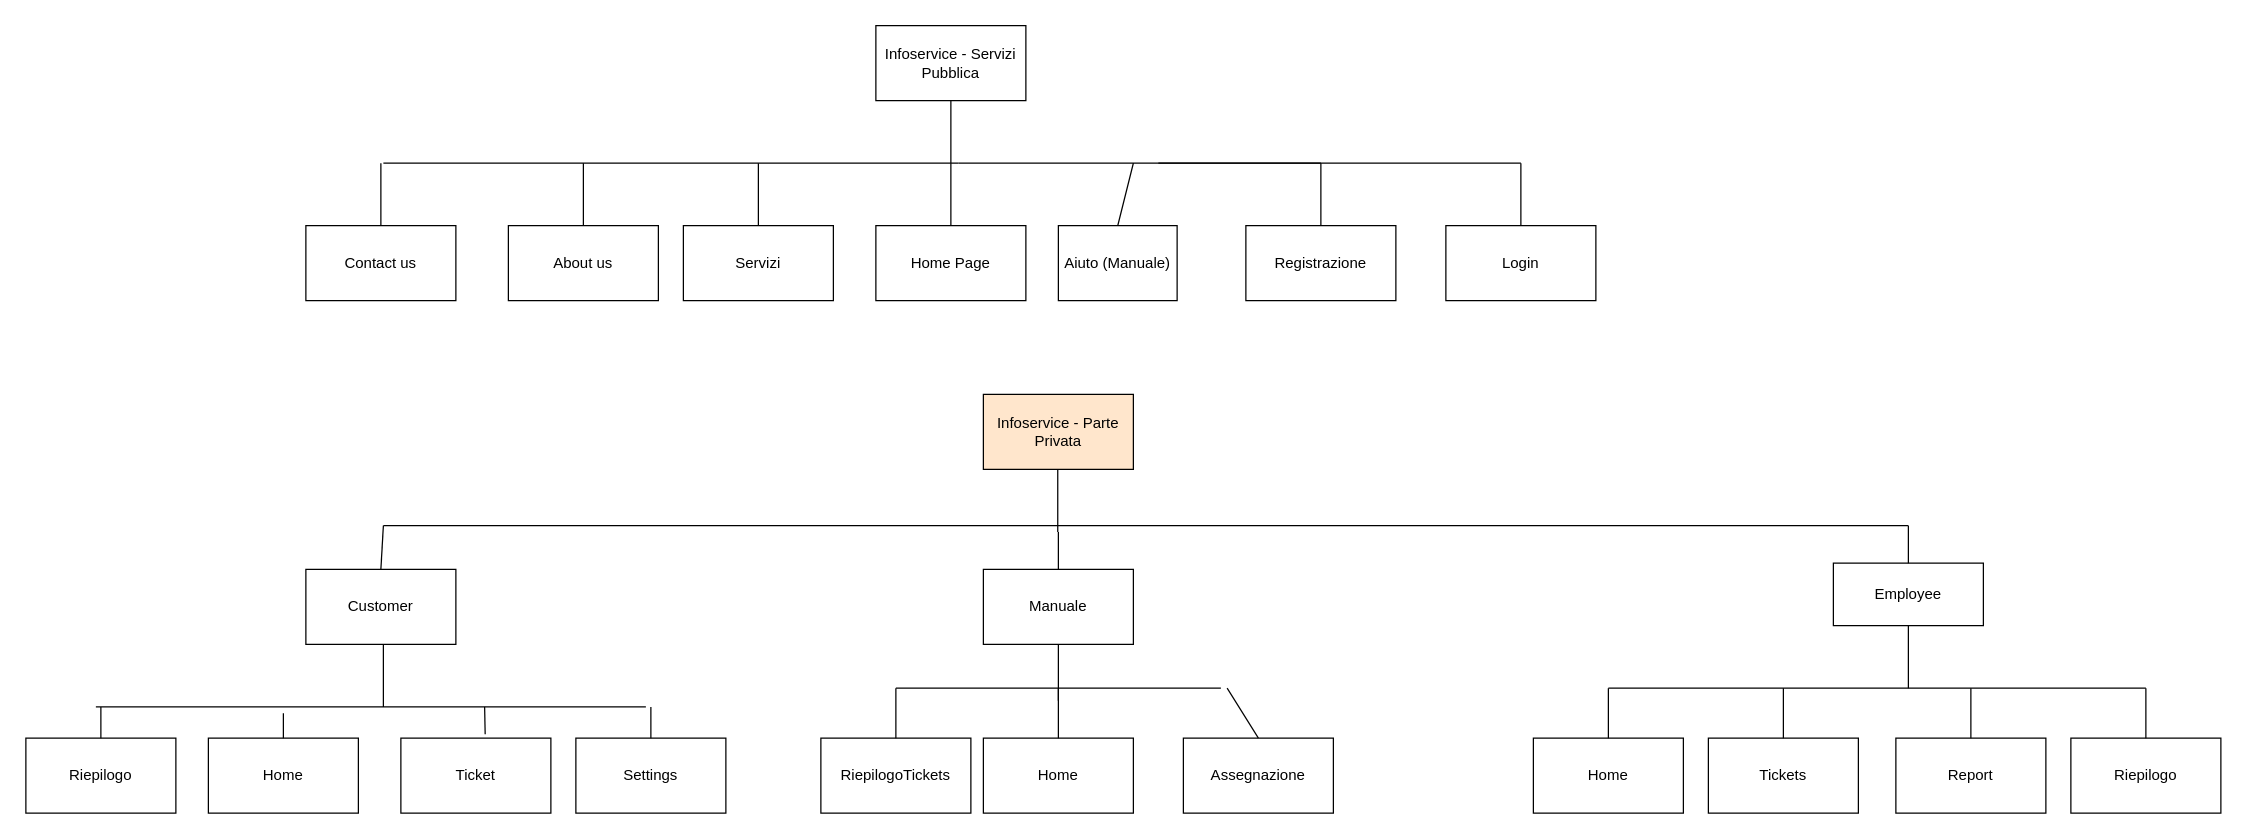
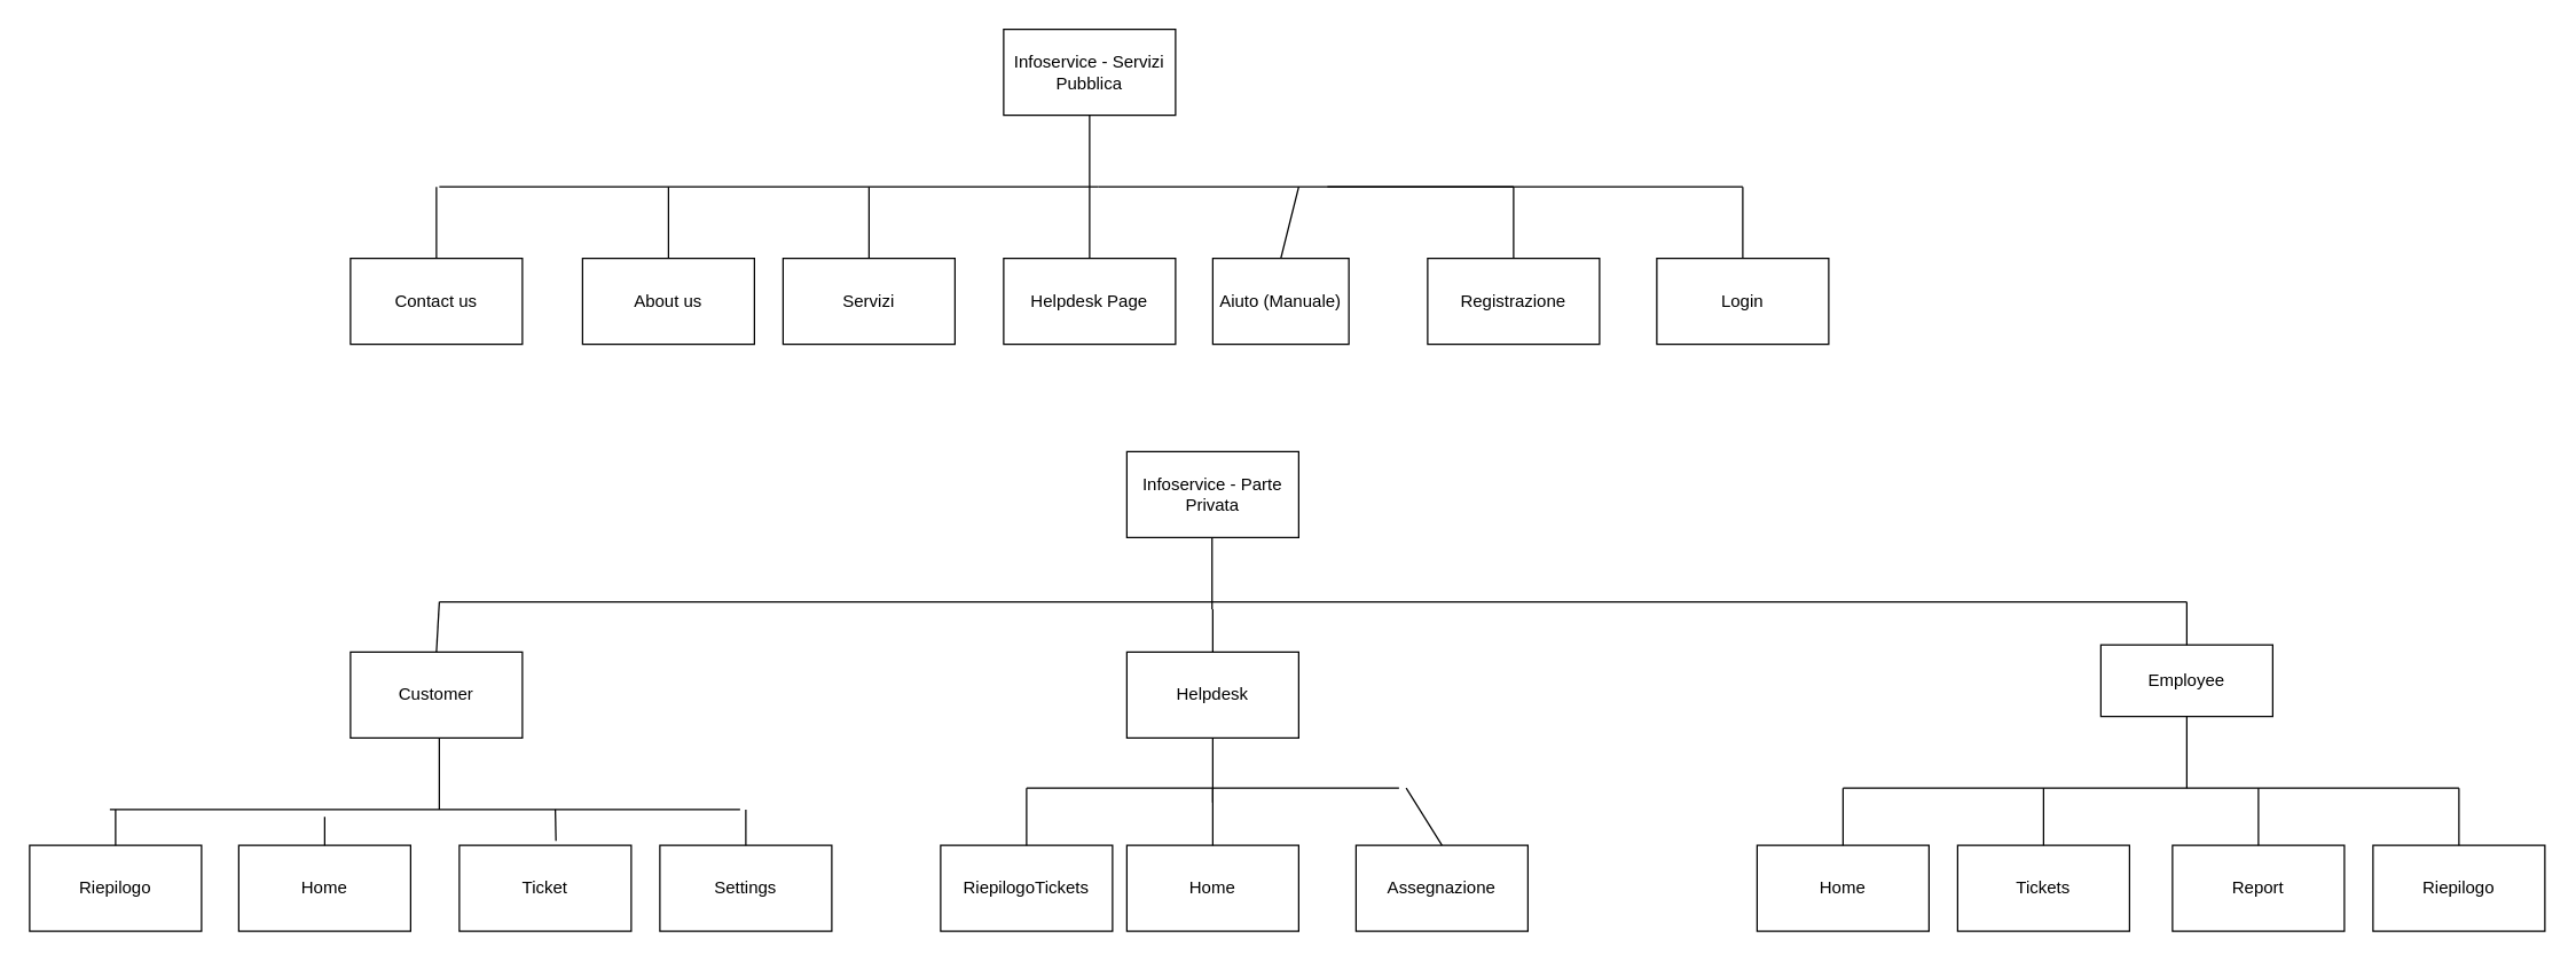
  <mxCell id="0" />
  <mxCell id="1" parent="0" />
- <mxCell id="2" value="Infoservice - Parte Privata" style="rounded=0;whiteSpace=wrap;html=1;fillColor=#ffe6cc;" vertex="1" parent="1"><mxGeometry x="786" y="315" width="120" height="60" as="geometry" /></mxCell>
+ <mxCell id="2" value="Infoservice - Parte Privata" style="rounded=0;whiteSpace=wrap;html=1;" vertex="1" parent="1"><mxGeometry x="786" y="315" width="120" height="60" as="geometry" /></mxCell>
  <mxCell id="3" value="" style="endArrow=none;html=1;entryX=0.5;entryY=1;entryDx=0;entryDy=0;" edge="1" parent="1"><mxGeometry width="50" height="50" relative="1" as="geometry"><mxPoint x="845.5" y="425" as="sourcePoint" /><mxPoint x="845.5" y="375" as="targetPoint" /></mxGeometry></mxCell>
  <mxCell id="4" value="" style="endArrow=none;html=1;" edge="1" parent="1"><mxGeometry width="50" height="50" relative="1" as="geometry"><mxPoint x="306" y="420" as="sourcePoint" /><mxPoint x="1526" y="420" as="targetPoint" /></mxGeometry></mxCell>
  <mxCell id="5" value="Customer" style="rounded=0;whiteSpace=wrap;html=1;" vertex="1" parent="1"><mxGeometry x="244" y="455" width="120" height="60" as="geometry" /></mxCell>
- <mxCell id="6" value="Manuale" style="rounded=0;whiteSpace=wrap;html=1;" vertex="1" parent="1"><mxGeometry x="786" y="455" width="120" height="60" as="geometry" /></mxCell>
+ <mxCell id="6" value="Helpdesk" style="rounded=0;whiteSpace=wrap;html=1;" vertex="1" parent="1"><mxGeometry x="786" y="455" width="120" height="60" as="geometry" /></mxCell>
  <mxCell id="7" value="Employee" style="rounded=0;whiteSpace=wrap;html=1;" vertex="1" parent="1"><mxGeometry x="1466" y="450" width="120" height="50" as="geometry" /></mxCell>
  <mxCell id="8" value="" style="endArrow=none;html=1;exitX=0.5;exitY=0;exitDx=0;exitDy=0;" edge="1" parent="1" source="5"><mxGeometry width="50" height="50" relative="1" as="geometry"><mxPoint x="276" y="470" as="sourcePoint" /><mxPoint x="306" y="420" as="targetPoint" /></mxGeometry></mxCell>
  <mxCell id="9" value="" style="endArrow=none;html=1;exitX=0.5;exitY=0;exitDx=0;exitDy=0;" edge="1" parent="1" source="6"><mxGeometry width="50" height="50" relative="1" as="geometry"><mxPoint x="822" y="475" as="sourcePoint" /><mxPoint x="846" y="425" as="targetPoint" /></mxGeometry></mxCell>
  <mxCell id="10" value="" style="endArrow=none;html=1;exitX=0.5;exitY=0;exitDx=0;exitDy=0;" edge="1" parent="1" source="7"><mxGeometry width="50" height="50" relative="1" as="geometry"><mxPoint x="1506" y="450" as="sourcePoint" /><mxPoint x="1526" y="420" as="targetPoint" /></mxGeometry></mxCell>
  <mxCell id="11" value="Riepilogo" style="rounded=0;whiteSpace=wrap;html=1;" vertex="1" parent="1"><mxGeometry x="20" y="590" width="120" height="60" as="geometry" /></mxCell>
  <mxCell id="12" value="Home" style="rounded=0;whiteSpace=wrap;html=1;" vertex="1" parent="1"><mxGeometry y="590" width="120" height="60" as="geometry" x="166" /></mxCell>
  <mxCell id="13" value="Ticket" style="rounded=0;whiteSpace=wrap;html=1;" vertex="1" parent="1"><mxGeometry x="320" y="590" width="120" height="60" as="geometry" /></mxCell>
  <mxCell id="14" value="Settings" style="rounded=0;whiteSpace=wrap;html=1;" vertex="1" parent="1"><mxGeometry x="460" y="590" width="120" height="60" as="geometry" /></mxCell>
  <mxCell id="15" value="RiepilogoTickets" style="rounded=0;whiteSpace=wrap;html=1;" vertex="1" parent="1"><mxGeometry x="656" y="590" width="120" height="60" as="geometry" /></mxCell>
  <mxCell id="16" value="Assegnazione" style="rounded=0;whiteSpace=wrap;html=1;" vertex="1" parent="1"><mxGeometry x="946" y="590" width="120" height="60" as="geometry" /></mxCell>
  <mxCell id="17" value="Home" style="rounded=0;whiteSpace=wrap;html=1;" vertex="1" parent="1"><mxGeometry x="786" y="590" width="120" height="60" as="geometry" /></mxCell>
  <mxCell id="18" value="Home" style="rounded=0;whiteSpace=wrap;html=1;" vertex="1" parent="1"><mxGeometry x="1226" y="590" width="120" height="60" as="geometry" /></mxCell>
  <mxCell id="19" value="Tickets" style="rounded=0;whiteSpace=wrap;html=1;" vertex="1" parent="1"><mxGeometry x="1366" y="590" width="120" height="60" as="geometry" /></mxCell>
  <mxCell id="20" value="Report" style="rounded=0;whiteSpace=wrap;html=1;" vertex="1" parent="1"><mxGeometry x="1516" y="590" width="120" height="60" as="geometry" /></mxCell>
  <mxCell id="21" value="Riepilogo" style="rounded=0;whiteSpace=wrap;html=1;" vertex="1" parent="1"><mxGeometry x="1656" y="590" width="120" height="60" as="geometry" /></mxCell>
  <mxCell id="22" value="" style="endArrow=none;html=1;entryX=0.5;entryY=1;entryDx=0;entryDy=0;" edge="1" parent="1" target="6"><mxGeometry width="50" height="50" relative="1" as="geometry"><mxPoint x="846" y="560" as="sourcePoint" /><mxPoint x="876" y="510" as="targetPoint" /></mxGeometry></mxCell>
  <mxCell id="23" value="" style="endArrow=none;html=1;" edge="1" parent="1"><mxGeometry width="50" height="50" relative="1" as="geometry"><mxPoint x="716" y="550" as="sourcePoint" /><mxPoint x="976" y="550" as="targetPoint" /></mxGeometry></mxCell>
  <mxCell id="24" value="" style="endArrow=none;html=1;exitX=0.5;exitY=0;exitDx=0;exitDy=0;" edge="1" parent="1" source="15"><mxGeometry width="50" height="50" relative="1" as="geometry"><mxPoint x="696" y="590" as="sourcePoint" /><mxPoint x="716" y="550" as="targetPoint" /></mxGeometry></mxCell>
  <mxCell id="25" value="" style="endArrow=none;html=1;" edge="1" parent="1"><mxGeometry width="50" height="50" relative="1" as="geometry"><mxPoint x="846" y="590" as="sourcePoint" /><mxPoint x="846" y="550" as="targetPoint" /></mxGeometry></mxCell>
  <mxCell id="26" value="" style="endArrow=none;html=1;exitX=0.5;exitY=0;exitDx=0;exitDy=0;" edge="1" parent="1" source="16"><mxGeometry width="50" height="50" relative="1" as="geometry"><mxPoint x="966" y="600" as="sourcePoint" /><mxPoint x="981" y="550" as="targetPoint" /></mxGeometry></mxCell>
  <mxCell id="27" value="" style="endArrow=none;html=1;entryX=0.5;entryY=1;entryDx=0;entryDy=0;" edge="1" parent="1" target="7"><mxGeometry width="50" height="50" relative="1" as="geometry"><mxPoint x="1526" y="550" as="sourcePoint" /><mxPoint x="1546" y="490" as="targetPoint" /></mxGeometry></mxCell>
  <mxCell id="28" value="" style="endArrow=none;html=1;" edge="1" parent="1"><mxGeometry width="50" height="50" relative="1" as="geometry"><mxPoint x="1286" y="550" as="sourcePoint" /><mxPoint x="1716" y="550" as="targetPoint" /></mxGeometry></mxCell>
  <mxCell id="29" value="" style="endArrow=none;html=1;exitX=0.5;exitY=0;exitDx=0;exitDy=0;" edge="1" parent="1" source="18"><mxGeometry width="50" height="50" relative="1" as="geometry"><mxPoint x="1256" y="590" as="sourcePoint" /><mxPoint x="1286" y="550" as="targetPoint" /></mxGeometry></mxCell>
  <mxCell id="30" value="" style="endArrow=none;html=1;exitX=0.5;exitY=0;exitDx=0;exitDy=0;" edge="1" parent="1" source="19"><mxGeometry width="50" height="50" relative="1" as="geometry"><mxPoint x="1396" y="600" as="sourcePoint" /><mxPoint x="1426" y="550" as="targetPoint" /></mxGeometry></mxCell>
  <mxCell id="31" value="" style="endArrow=none;html=1;" edge="1" parent="1" source="20"><mxGeometry width="50" height="50" relative="1" as="geometry"><mxPoint x="1556" y="600" as="sourcePoint" /><mxPoint x="1576" y="550" as="targetPoint" /></mxGeometry></mxCell>
  <mxCell id="32" value="" style="endArrow=none;html=1;exitX=0.5;exitY=0;exitDx=0;exitDy=0;" edge="1" parent="1" source="21"><mxGeometry width="50" height="50" relative="1" as="geometry"><mxPoint x="1696" y="600" as="sourcePoint" /><mxPoint x="1716" y="550" as="targetPoint" /></mxGeometry></mxCell>
  <mxCell id="33" value="" style="endArrow=none;html=1;entryX=0.5;entryY=1;entryDx=0;entryDy=0;" edge="1" parent="1"><mxGeometry width="50" height="50" relative="1" as="geometry"><mxPoint x="306" y="565" as="sourcePoint" /><mxPoint x="306" y="515" as="targetPoint" /></mxGeometry></mxCell>
  <mxCell id="34" value="" style="endArrow=none;html=1;" edge="1" parent="1"><mxGeometry width="50" height="50" relative="1" as="geometry"><mxPoint x="76" y="565" as="sourcePoint" /><mxPoint x="516" y="565" as="targetPoint" /><Array as="points"><mxPoint x="286" y="565" /></Array></mxGeometry></mxCell>
  <mxCell id="35" value="" style="endArrow=none;html=1;exitX=0.5;exitY=0;exitDx=0;exitDy=0;" edge="1" parent="1" source="11"><mxGeometry width="50" height="50" relative="1" as="geometry"><mxPoint x="66" y="605" as="sourcePoint" /><mxPoint x="80" y="565" as="targetPoint" /></mxGeometry></mxCell>
  <mxCell id="36" value="" style="endArrow=none;html=1;exitX=0.562;exitY=-0.053;exitDx=0;exitDy=0;exitPerimeter=0;" edge="1" parent="1" source="13"><mxGeometry width="50" height="50" relative="1" as="geometry"><mxPoint x="356" y="605" as="sourcePoint" /><mxPoint x="387" y="565" as="targetPoint" /></mxGeometry></mxCell>
  <mxCell id="37" value="" style="endArrow=none;html=1;exitX=0.5;exitY=0;exitDx=0;exitDy=0;" edge="1" parent="1" source="14"><mxGeometry width="50" height="50" relative="1" as="geometry"><mxPoint x="496" y="605" as="sourcePoint" /><mxPoint x="520" y="565" as="targetPoint" /></mxGeometry></mxCell>
  <mxCell id="38" value="" style="endArrow=none;html=1;exitX=0.5;exitY=0;exitDx=0;exitDy=0;" edge="1" parent="1" source="12"><mxGeometry width="50" height="50" relative="1" as="geometry"><mxPoint x="206" y="610" as="sourcePoint" /><mxPoint x="226" y="570" as="targetPoint" /></mxGeometry></mxCell>
  <mxCell id="39" value="Infoservice - Servizi Pubblica" style="rounded=0;whiteSpace=wrap;html=1;" vertex="1" parent="1"><mxGeometry x="700" y="20" width="120" height="60" as="geometry" /></mxCell>
  <mxCell id="40" value="" style="endArrow=none;html=1;entryX=0.5;entryY=1;entryDx=0;entryDy=0;" edge="1" parent="1"><mxGeometry width="50" height="50" relative="1" as="geometry"><mxPoint x="760" y="130" as="sourcePoint" /><mxPoint x="760" y="80" as="targetPoint" /></mxGeometry></mxCell>
  <mxCell id="41" value="" style="endArrow=none;html=1;" edge="1" parent="1"><mxGeometry width="50" height="50" relative="1" as="geometry"><mxPoint x="306" y="130" as="sourcePoint" /><mxPoint x="766" y="130" as="targetPoint" /></mxGeometry></mxCell>
  <mxCell id="42" value="" style="endArrow=none;html=1;" edge="1" parent="1"><mxGeometry width="50" height="50" relative="1" as="geometry"><mxPoint x="766" y="130" as="sourcePoint" /><mxPoint x="1056" y="130" as="targetPoint" /></mxGeometry></mxCell>
  <mxCell id="43" value="" style="endArrow=none;html=1;" edge="1" parent="1"><mxGeometry width="50" height="50" relative="1" as="geometry"><mxPoint x="1056" y="180" as="sourcePoint" /><mxPoint x="1056" y="130" as="targetPoint" /></mxGeometry></mxCell>
  <mxCell id="44" value="" style="endArrow=none;html=1;" edge="1" parent="1" source="46"><mxGeometry width="50" height="50" relative="1" as="geometry"><mxPoint x="1216" y="170" as="sourcePoint" /><mxPoint x="1216" y="130" as="targetPoint" /></mxGeometry></mxCell>
  <mxCell id="45" value="Registrazione" style="rounded=0;whiteSpace=wrap;html=1;" vertex="1" parent="1"><mxGeometry x="996" y="180" width="120" height="60" as="geometry" /></mxCell>
  <mxCell id="46" value="Login" style="rounded=0;whiteSpace=wrap;html=1;" vertex="1" parent="1"><mxGeometry x="1156" y="180" width="120" height="60" as="geometry" /></mxCell>
  <mxCell id="47" value="About us" style="rounded=0;whiteSpace=wrap;html=1;" vertex="1" parent="1"><mxGeometry x="406" y="180" width="120" height="60" as="geometry" /></mxCell>
  <mxCell id="48" value="Contact us" style="rounded=0;whiteSpace=wrap;html=1;" vertex="1" parent="1"><mxGeometry x="244" y="180" width="120" height="60" as="geometry" /></mxCell>
  <mxCell id="49" value="Servizi" style="rounded=0;whiteSpace=wrap;html=1;" vertex="1" parent="1"><mxGeometry x="546" y="180" width="120" height="60" as="geometry" /></mxCell>
- <mxCell id="50" value="Home Page" style="rounded=0;whiteSpace=wrap;html=1;" vertex="1" parent="1"><mxGeometry x="700" y="180" width="120" height="60" as="geometry" /></mxCell>
+ <mxCell id="50" value="Helpdesk Page" style="rounded=0;whiteSpace=wrap;html=1;" vertex="1" parent="1"><mxGeometry x="700" y="180" width="120" height="60" as="geometry" /></mxCell>
  <mxCell id="51" value="" style="endArrow=none;html=1;" edge="1" parent="1" source="50"><mxGeometry width="50" height="50" relative="1" as="geometry"><mxPoint x="740" y="270" as="sourcePoint" /><mxPoint x="760" y="130" as="targetPoint" /></mxGeometry></mxCell>
  <mxCell id="52" value="" style="endArrow=none;html=1;" edge="1" parent="1" source="49"><mxGeometry width="50" height="50" relative="1" as="geometry"><mxPoint x="576" y="180" as="sourcePoint" /><mxPoint x="606" y="130" as="targetPoint" /></mxGeometry></mxCell>
  <mxCell id="53" value="" style="endArrow=none;html=1;exitX=0.5;exitY=0;exitDx=0;exitDy=0;" edge="1" parent="1" source="47"><mxGeometry width="50" height="50" relative="1" as="geometry"><mxPoint x="446" y="180" as="sourcePoint" /><mxPoint x="466" y="130" as="targetPoint" /></mxGeometry></mxCell>
  <mxCell id="54" value="" style="endArrow=none;html=1;exitX=0.5;exitY=0;exitDx=0;exitDy=0;" edge="1" parent="1" source="48"><mxGeometry width="50" height="50" relative="1" as="geometry"><mxPoint x="274" y="180" as="sourcePoint" /><mxPoint x="304" y="130" as="targetPoint" /></mxGeometry></mxCell>
  <mxCell id="55" value="Aiuto (Manuale)" style="rounded=0;whiteSpace=wrap;html=1;" vertex="1" parent="1"><mxGeometry x="846" y="180" width="95" height="60" as="geometry" /></mxCell>
  <mxCell id="56" value="" style="endArrow=none;html=1;exitX=0.5;exitY=0;exitDx=0;exitDy=0;" edge="1" parent="1" source="55"><mxGeometry width="50" height="50" relative="1" as="geometry"><mxPoint x="886" y="180" as="sourcePoint" /><mxPoint x="906" y="130" as="targetPoint" /></mxGeometry></mxCell>
  <mxCell id="57" value="" style="endArrow=none;html=1;" edge="1" parent="1"><mxGeometry width="50" height="50" relative="1" as="geometry"><mxPoint x="926" y="130" as="sourcePoint" /><mxPoint x="1216" y="130" as="targetPoint" /></mxGeometry></mxCell>
